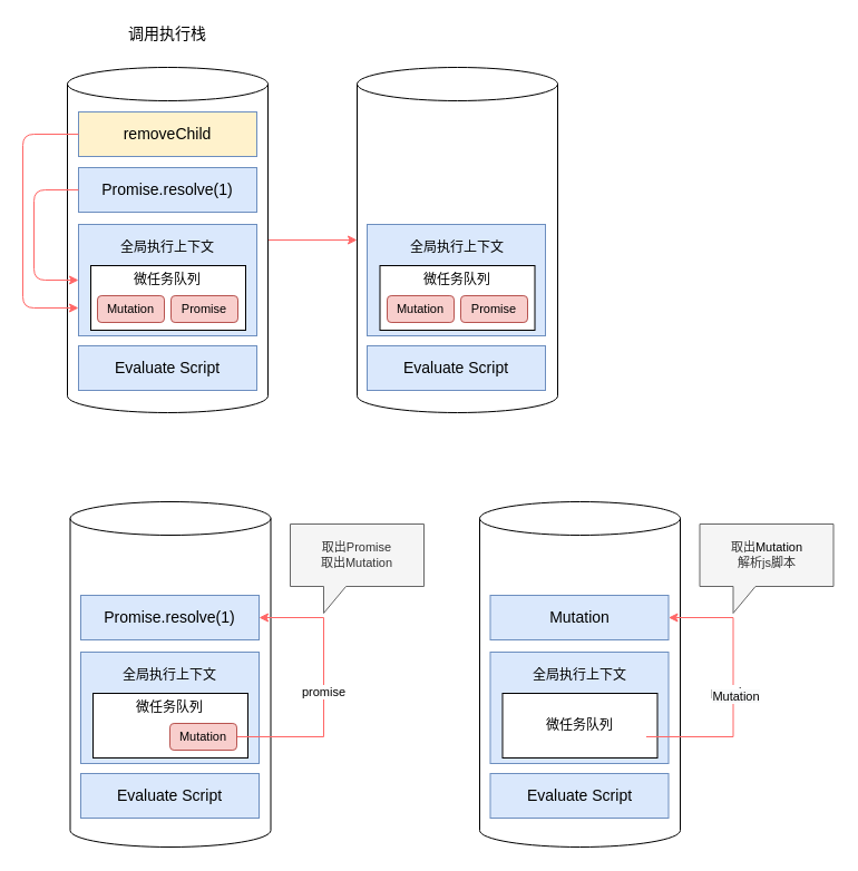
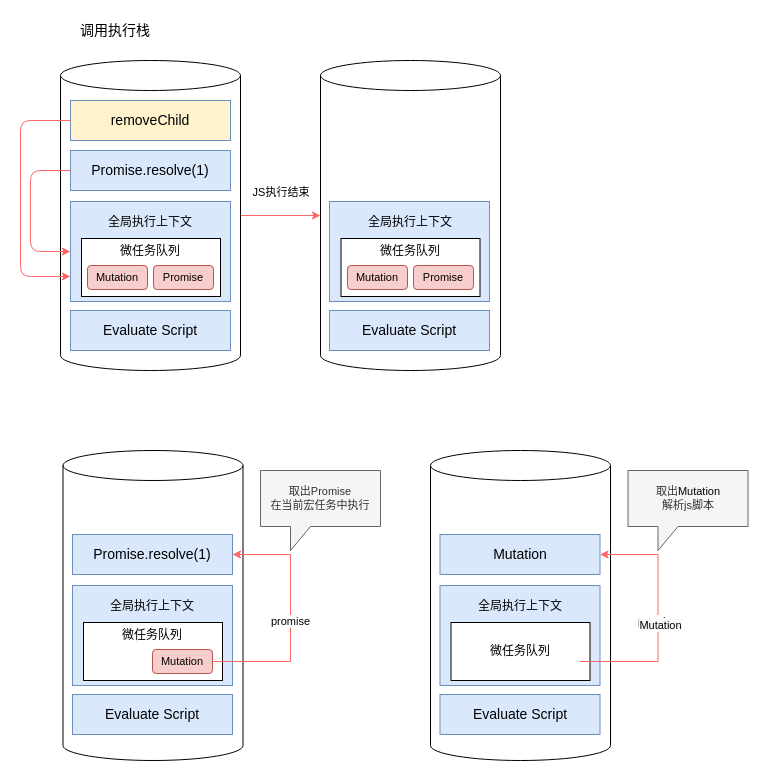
  <mxCell id="0" />
  <mxCell id="1" parent="0" />
  <mxCell id="2" value="" style="shape=cylinder3;whiteSpace=wrap;html=1;boundedLbl=1;backgroundOutline=1;size=15;labelBackgroundColor=none;fontSize=14;fontColor=#FF6666;" vertex="1" parent="1"><mxGeometry x="62.5" y="450" width="180" height="310" as="geometry" /></mxCell>
  <mxCell id="3" value="" style="edgeStyle=orthogonalEdgeStyle;rounded=0;orthogonalLoop=1;jettySize=auto;html=1;fontSize=11;fontColor=#000000;strokeColor=#FF6666;entryX=0;entryY=0.5;entryDx=0;entryDy=0;entryPerimeter=0;" edge="1" parent="1" source="4" target="17"><mxGeometry relative="1" as="geometry" /></mxCell>
  <mxCell id="4" value="" style="shape=cylinder3;whiteSpace=wrap;html=1;boundedLbl=1;backgroundOutline=1;size=15;labelBackgroundColor=none;fontSize=14;fontColor=#FF6666;" parent="1" vertex="1"><mxGeometry x="60" y="60" width="180" height="310" as="geometry" /></mxCell>
  <mxCell id="5" value="Evaluate Script" style="rounded=0;whiteSpace=wrap;html=1;labelBackgroundColor=none;fontSize=14;fillColor=#dae8fc;strokeColor=#6c8ebf;strokeWidth=1;" parent="1" vertex="1"><mxGeometry x="70" y="310" width="160" height="40" as="geometry" /></mxCell>
- <mxCell id="6" value="调用执行栈" style="text;html=1;strokeColor=none;fillColor=none;align=center;verticalAlign=middle;whiteSpace=wrap;rounded=0;labelBackgroundColor=none;fontSize=14;" parent="1" vertex="1"><mxGeometry x="70" y="20" width="160" height="20" as="geometry" /></mxCell>
+ <mxCell id="6" value="调用执行栈" style="text;html=1;strokeColor=none;fillColor=none;align=center;verticalAlign=middle;whiteSpace=wrap;rounded=0;labelBackgroundColor=none;fontSize=14;" parent="1" vertex="1"><mxGeometry x="35" y="20" width="160" height="20" as="geometry" /></mxCell>
  <mxCell id="7" value="解析js脚本" style="rounded=0;whiteSpace=wrap;html=1;labelBackgroundColor=none;fontSize=14;fillColor=#dae8fc;strokeColor=#6c8ebf;" parent="1" vertex="1"><mxGeometry x="70" y="201" width="160" height="100" as="geometry" /></mxCell>
  <mxCell id="8" value="" style="rounded=0;whiteSpace=wrap;html=1;labelBackgroundColor=none;fontSize=14;fontColor=#000000;strokeWidth=1;" parent="1" vertex="1"><mxGeometry x="81" y="238" width="139" height="58" as="geometry" /></mxCell>
  <mxCell id="9" value="全局执行上下文" style="text;html=1;strokeColor=none;fillColor=none;align=center;verticalAlign=middle;whiteSpace=wrap;rounded=0;labelBackgroundColor=none;fontSize=12;fontColor=#000000;" parent="1" vertex="1"><mxGeometry x="90" y="212" width="120" height="20" as="geometry" /></mxCell>
  <mxCell id="10" value="微任务队列" style="text;html=1;strokeColor=none;fillColor=none;align=center;verticalAlign=middle;whiteSpace=wrap;rounded=0;labelBackgroundColor=none;fontSize=12;fontColor=#000000;" parent="1" vertex="1"><mxGeometry x="90" y="241" width="120" height="20" as="geometry" /></mxCell>
  <mxCell id="11" value="Mutation" style="rounded=1;whiteSpace=wrap;html=1;labelBackgroundColor=none;fontSize=11;strokeWidth=1;fillColor=#f8cecc;strokeColor=#b85450;" parent="1" vertex="1"><mxGeometry x="87" y="265" width="60" height="24" as="geometry" /></mxCell>
  <mxCell id="12" value="Promise" style="rounded=1;whiteSpace=wrap;html=1;labelBackgroundColor=none;fontSize=11;strokeWidth=1;fillColor=#f8cecc;strokeColor=#b85450;" parent="1" vertex="1"><mxGeometry x="153" y="265" width="60" height="24" as="geometry" /></mxCell>
  <mxCell id="13" value="Promise.resolve(1)" style="rounded=0;whiteSpace=wrap;html=1;labelBackgroundColor=none;fontSize=14;fillColor=#dae8fc;strokeColor=#6c8ebf;strokeWidth=1;" vertex="1" parent="1"><mxGeometry x="70" y="150" width="160" height="40" as="geometry" /></mxCell>
  <mxCell id="14" value="removeChild" style="rounded=0;whiteSpace=wrap;html=1;labelBackgroundColor=none;fontSize=14;fillColor=#fff2cc;strokeColor=#6c8ebf;strokeWidth=1;" vertex="1" parent="1"><mxGeometry x="70" y="100" width="160" height="40" as="geometry" /></mxCell>
  <mxCell id="15" value="" style="endArrow=classic;html=1;fontSize=11;fontColor=#000000;strokeColor=#FF6666;entryX=0;entryY=0.75;entryDx=0;entryDy=0;exitX=0;exitY=0.5;exitDx=0;exitDy=0;" edge="1" parent="1" source="14" target="7"><mxGeometry width="50" height="50" relative="1" as="geometry"><mxPoint x="30" y="240" as="sourcePoint" /><mxPoint x="80" y="190" as="targetPoint" /><Array as="points"><mxPoint x="20" y="120" /><mxPoint x="20" y="276" /></Array></mxGeometry></mxCell>
  <mxCell id="16" value="" style="endArrow=classic;html=1;fontSize=11;fontColor=#000000;strokeColor=#FF6666;entryX=0;entryY=0.5;entryDx=0;entryDy=0;exitX=0;exitY=0.5;exitDx=0;exitDy=0;" edge="1" parent="1" source="13" target="7"><mxGeometry width="50" height="50" relative="1" as="geometry"><mxPoint x="20" y="260" as="sourcePoint" /><mxPoint x="70" y="210" as="targetPoint" /><Array as="points"><mxPoint x="30" y="170" /><mxPoint x="30" y="251" /></Array></mxGeometry></mxCell>
  <mxCell id="17" value="" style="shape=cylinder3;whiteSpace=wrap;html=1;boundedLbl=1;backgroundOutline=1;size=15;labelBackgroundColor=none;fontSize=14;fontColor=#FF6666;" vertex="1" parent="1"><mxGeometry x="320" y="60" width="180" height="310" as="geometry" /></mxCell>
  <mxCell id="18" value="Evaluate Script" style="rounded=0;whiteSpace=wrap;html=1;labelBackgroundColor=none;fontSize=14;fillColor=#dae8fc;strokeColor=#6c8ebf;strokeWidth=1;" vertex="1" parent="1"><mxGeometry x="329" y="310" width="160" height="40" as="geometry" /></mxCell>
  <mxCell id="19" value="解析js脚本" style="rounded=0;whiteSpace=wrap;html=1;labelBackgroundColor=none;fontSize=14;fillColor=#dae8fc;strokeColor=#6c8ebf;" vertex="1" parent="1"><mxGeometry x="329" y="201" width="160" height="100" as="geometry" /></mxCell>
  <mxCell id="20" value="" style="rounded=0;whiteSpace=wrap;html=1;labelBackgroundColor=none;fontSize=14;fontColor=#000000;strokeWidth=1;" vertex="1" parent="1"><mxGeometry x="340.5" y="238" width="139" height="58" as="geometry" /></mxCell>
  <mxCell id="21" value="全局执行上下文" style="text;html=1;strokeColor=none;fillColor=none;align=center;verticalAlign=middle;whiteSpace=wrap;rounded=0;labelBackgroundColor=none;fontSize=12;fontColor=#000000;" vertex="1" parent="1"><mxGeometry x="350" y="212" width="120" height="20" as="geometry" /></mxCell>
  <mxCell id="22" value="微任务队列" style="text;html=1;strokeColor=none;fillColor=none;align=center;verticalAlign=middle;whiteSpace=wrap;rounded=0;labelBackgroundColor=none;fontSize=12;fontColor=#000000;" vertex="1" parent="1"><mxGeometry x="350" y="241" width="120" height="20" as="geometry" /></mxCell>
  <mxCell id="23" value="Mutation" style="rounded=1;whiteSpace=wrap;html=1;labelBackgroundColor=none;fontSize=11;strokeWidth=1;fillColor=#f8cecc;strokeColor=#b85450;" vertex="1" parent="1"><mxGeometry x="347" y="265" width="60" height="24" as="geometry" /></mxCell>
  <mxCell id="24" value="Promise" style="rounded=1;whiteSpace=wrap;html=1;labelBackgroundColor=none;fontSize=11;strokeWidth=1;fillColor=#f8cecc;strokeColor=#b85450;" vertex="1" parent="1"><mxGeometry x="413" y="265" width="60" height="24" as="geometry" /></mxCell>
+ <mxCell id="25" value="JS执行结束" style="text;html=1;strokeColor=none;fillColor=none;align=center;verticalAlign=middle;whiteSpace=wrap;rounded=0;labelBackgroundColor=none;fontSize=11;fontColor=#000000;" vertex="1" parent="1"><mxGeometry x="246" y="182" width="70" height="20" as="geometry" /></mxCell>
  <mxCell id="26" value="解析js脚本" style="rounded=0;whiteSpace=wrap;html=1;labelBackgroundColor=none;fontSize=14;fillColor=#dae8fc;strokeColor=#6c8ebf;" vertex="1" parent="1"><mxGeometry x="72" y="585" width="160" height="100" as="geometry" /></mxCell>
  <mxCell id="27" value="" style="rounded=0;whiteSpace=wrap;html=1;labelBackgroundColor=none;fontSize=14;fontColor=#000000;strokeWidth=1;" vertex="1" parent="1"><mxGeometry x="83" y="622" width="139" height="58" as="geometry" /></mxCell>
  <mxCell id="28" value="全局执行上下文" style="text;html=1;strokeColor=none;fillColor=none;align=center;verticalAlign=middle;whiteSpace=wrap;rounded=0;labelBackgroundColor=none;fontSize=12;fontColor=#000000;" vertex="1" parent="1"><mxGeometry x="92" y="596" width="120" height="20" as="geometry" /></mxCell>
  <mxCell id="29" value="微任务队列" style="text;html=1;strokeColor=none;fillColor=none;align=center;verticalAlign=middle;whiteSpace=wrap;rounded=0;labelBackgroundColor=none;fontSize=12;fontColor=#000000;" vertex="1" parent="1"><mxGeometry x="92" y="625" width="120" height="20" as="geometry" /></mxCell>
  <mxCell id="30" value="" style="edgeStyle=orthogonalEdgeStyle;rounded=0;orthogonalLoop=1;jettySize=auto;html=1;fontSize=11;fontColor=#000000;strokeColor=#FF6666;entryX=1;entryY=0.5;entryDx=0;entryDy=0;" edge="1" parent="1" source="32" target="33"><mxGeometry relative="1" as="geometry"><mxPoint x="330" y="520" as="targetPoint" /><Array as="points"><mxPoint x="290" y="661" /><mxPoint x="290" y="554" /><mxPoint x="232" y="554" /></Array></mxGeometry></mxCell>
  <mxCell id="31" value="promise" style="edgeLabel;html=1;align=center;verticalAlign=middle;resizable=0;points=[];fontSize=11;fontColor=#000000;" vertex="1" connectable="0" parent="30"><mxGeometry x="-0.021" y="1" relative="1" as="geometry"><mxPoint as="offset" /></mxGeometry></mxCell>
  <mxCell id="32" value="Mutation" style="rounded=1;whiteSpace=wrap;html=1;labelBackgroundColor=none;fontSize=11;strokeWidth=1;fillColor=#f8cecc;strokeColor=#b85450;" vertex="1" parent="1"><mxGeometry x="152" y="649" width="60" height="24" as="geometry" /></mxCell>
  <mxCell id="33" value="Promise.resolve(1)" style="rounded=0;whiteSpace=wrap;html=1;labelBackgroundColor=none;fontSize=14;fillColor=#dae8fc;strokeColor=#6c8ebf;strokeWidth=1;" vertex="1" parent="1"><mxGeometry x="72" y="534" width="160" height="40" as="geometry" /></mxCell>
  <mxCell id="34" value="Evaluate Script" style="rounded=0;whiteSpace=wrap;html=1;labelBackgroundColor=none;fontSize=14;fillColor=#dae8fc;strokeColor=#6c8ebf;strokeWidth=1;" vertex="1" parent="1"><mxGeometry x="72" y="694" width="160" height="40" as="geometry" /></mxCell>
- <mxCell id="35" value="取出Promise&lt;br&gt;取出Mutation" style="shape=callout;whiteSpace=wrap;html=1;perimeter=calloutPerimeter;rounded=0;labelBackgroundColor=none;fontSize=11;strokeWidth=1;size=24;position=0.25;position2=0.25;fillColor=#f5f5f5;strokeColor=#666666;fontColor=#333333;" vertex="1" parent="1"><mxGeometry x="260" y="470" width="120" height="80" as="geometry" /></mxCell>
+ <mxCell id="35" value="取出Promise&lt;br&gt;在当前宏任务中执行" style="shape=callout;whiteSpace=wrap;html=1;perimeter=calloutPerimeter;rounded=0;labelBackgroundColor=none;fontSize=11;strokeWidth=1;size=24;position=0.25;position2=0.25;fillColor=#f5f5f5;strokeColor=#666666;fontColor=#333333;" vertex="1" parent="1"><mxGeometry x="260" y="470" width="120" height="80" as="geometry" /></mxCell>
  <mxCell id="36" value="" style="shape=cylinder3;whiteSpace=wrap;html=1;boundedLbl=1;backgroundOutline=1;size=15;labelBackgroundColor=none;fontSize=14;fontColor=#FF6666;" vertex="1" parent="1"><mxGeometry x="430" y="450" width="180" height="310" as="geometry" /></mxCell>
  <mxCell id="37" value="解析js脚本" style="rounded=0;whiteSpace=wrap;html=1;labelBackgroundColor=none;fontSize=14;fillColor=#dae8fc;strokeColor=#6c8ebf;" vertex="1" parent="1"><mxGeometry x="439.5" y="585" width="160" height="100" as="geometry" /></mxCell>
  <mxCell id="38" value="" style="rounded=0;whiteSpace=wrap;html=1;labelBackgroundColor=none;fontSize=14;fontColor=#000000;strokeWidth=1;" vertex="1" parent="1"><mxGeometry x="450.5" y="622" width="139" height="58" as="geometry" /></mxCell>
  <mxCell id="39" value="全局执行上下文" style="text;html=1;strokeColor=none;fillColor=none;align=center;verticalAlign=middle;whiteSpace=wrap;rounded=0;labelBackgroundColor=none;fontSize=12;fontColor=#000000;" vertex="1" parent="1"><mxGeometry x="459.5" y="596" width="120" height="20" as="geometry" /></mxCell>
  <mxCell id="40" value="微任务队列" style="text;html=1;strokeColor=none;fillColor=none;align=center;verticalAlign=middle;whiteSpace=wrap;rounded=0;labelBackgroundColor=none;fontSize=12;fontColor=#000000;" vertex="1" parent="1"><mxGeometry x="459.5" y="641" width="120" height="20" as="geometry" /></mxCell>
  <mxCell id="41" value="" style="edgeStyle=orthogonalEdgeStyle;rounded=0;orthogonalLoop=1;jettySize=auto;html=1;fontSize=11;fontColor=#000000;strokeColor=#FF6666;entryX=1;entryY=0.5;entryDx=0;entryDy=0;" edge="1" parent="1" target="44"><mxGeometry relative="1" as="geometry"><mxPoint x="697.5" y="520" as="targetPoint" /><Array as="points"><mxPoint x="657.5" y="661" /><mxPoint x="657.5" y="554" /><mxPoint x="599.5" y="554" /></Array><mxPoint x="579.5" y="661" as="sourcePoint" /></mxGeometry></mxCell>
  <mxCell id="42" value="promise" style="edgeLabel;html=1;align=center;verticalAlign=middle;resizable=0;points=[];fontSize=11;fontColor=#000000;" vertex="1" connectable="0" parent="41"><mxGeometry x="-0.021" y="1" relative="1" as="geometry"><mxPoint as="offset" /></mxGeometry></mxCell>
  <mxCell id="43" value="&lt;span style=&quot;background-color: rgb(248 , 249 , 250)&quot;&gt;Mutation&lt;/span&gt;" style="edgeLabel;html=1;align=center;verticalAlign=middle;resizable=0;points=[];fontSize=11;fontColor=#000000;" vertex="1" connectable="0" parent="41"><mxGeometry x="-0.053" y="-1" relative="1" as="geometry"><mxPoint x="1" as="offset" /></mxGeometry></mxCell>
  <mxCell id="44" value="&lt;font style=&quot;font-size: 14px&quot;&gt;Mutation&lt;/font&gt;" style="rounded=0;whiteSpace=wrap;html=1;labelBackgroundColor=none;fontSize=14;fillColor=#dae8fc;strokeColor=#6c8ebf;strokeWidth=1;" vertex="1" parent="1"><mxGeometry x="439.5" y="534" width="160" height="40" as="geometry" /></mxCell>
  <mxCell id="45" value="Evaluate Script" style="rounded=0;whiteSpace=wrap;html=1;labelBackgroundColor=none;fontSize=14;fillColor=#dae8fc;strokeColor=#6c8ebf;strokeWidth=1;" vertex="1" parent="1"><mxGeometry x="439.5" y="694" width="160" height="40" as="geometry" /></mxCell>
  <mxCell id="46" value="取出&lt;span style=&quot;color: rgb(0 , 0 , 0)&quot;&gt;Mutation&lt;/span&gt;&lt;br&gt;解析js脚本" style="shape=callout;whiteSpace=wrap;html=1;perimeter=calloutPerimeter;rounded=0;labelBackgroundColor=none;fontSize=11;strokeWidth=1;size=24;position=0.25;position2=0.25;fillColor=#f5f5f5;strokeColor=#666666;fontColor=#333333;" vertex="1" parent="1"><mxGeometry x="627.5" y="470" width="120" height="80" as="geometry" /></mxCell>
